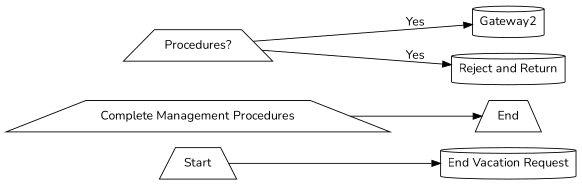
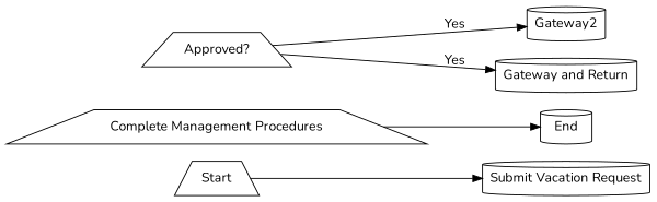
  digraph {
    fontname=Nunito
    rankdir=LR
    node [fontname=Nunito shape=cylinder]
    edge [fontname=Nunito]
    n1 [label=Start shape=trapezium]
-   "Submit Vacation Request" [label="End Vacation Request"]
-   n3 [label=End shape=trapezium]
-   n4 [label="Procedures?" shape=trapezium]
+   "Submit Vacation Request"
+   n3 [label=End]
+   n4 [label="Approved?" shape=trapezium]
    Gateway2
-   "Reject and Return"
+   "Reject and Return" [label="Gateway and Return"]
    "Complete Management Procedures" [shape=trapezium]
    n1 -> "Submit Vacation Request"
    n4 -> Gateway2 [label=Yes]
    n4 -> "Reject and Return" [label=Yes]
    "Complete Management Procedures" -> n3
  }
